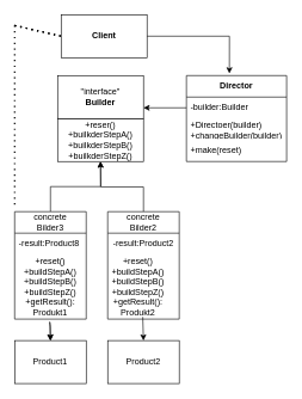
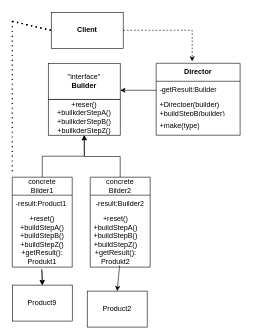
  <mxCell id="0" />
  <mxCell id="1" parent="0" />
  <mxCell id="2" style="edgeStyle=orthogonalEdgeStyle;rounded=0;orthogonalLoop=1;jettySize=auto;html=1;exitX=0.5;exitY=0;exitDx=0;exitDy=0;entryX=0.5;entryY=1;entryDx=0;entryDy=0;" edge="1" parent="1" source="3" target="15"><mxGeometry relative="1" as="geometry" /></mxCell>
- <mxCell id="3" value="concrete&lt;div&gt;Bilder3&lt;/div&gt;" style="swimlane;fontStyle=0;childLayout=stackLayout;horizontal=1;startSize=30;horizontalStack=0;resizeParent=1;resizeParentMax=0;resizeLast=0;collapsible=1;marginBottom=0;whiteSpace=wrap;html=1;" vertex="1" parent="1"><mxGeometry x="20" y="295" width="100" height="150" as="geometry" /></mxCell>
- <mxCell id="4" value="-result:Product8" style="text;strokeColor=none;fillColor=none;align=left;verticalAlign=middle;spacingLeft=4;spacingRight=4;overflow=hidden;points=[[0,0.5],[1,0.5]];portConstraint=eastwest;rotatable=0;whiteSpace=wrap;html=1;" vertex="1" parent="3"><mxGeometry y="30" width="100" height="30" as="geometry" /></mxCell>
+ <mxCell id="3" value="concrete&lt;div&gt;Bilder1&lt;/div&gt;" style="swimlane;fontStyle=0;childLayout=stackLayout;horizontal=1;startSize=30;horizontalStack=0;resizeParent=1;resizeParentMax=0;resizeLast=0;collapsible=1;marginBottom=0;whiteSpace=wrap;html=1;" vertex="1" parent="1"><mxGeometry x="20" y="295" width="100" height="150" as="geometry" /></mxCell>
+ <mxCell id="4" value="-result:Product1" style="text;strokeColor=none;fillColor=none;align=left;verticalAlign=middle;spacingLeft=4;spacingRight=4;overflow=hidden;points=[[0,0.5],[1,0.5]];portConstraint=eastwest;rotatable=0;whiteSpace=wrap;html=1;" vertex="1" parent="3"><mxGeometry y="30" width="100" height="30" as="geometry" /></mxCell>
  <mxCell id="5" value="+reset()&lt;div&gt;+buildStepA()&lt;/div&gt;&lt;div&gt;+buildStepB()&lt;/div&gt;&lt;div&gt;+buildStepZ()&lt;/div&gt;&lt;div&gt;+getResult():&lt;/div&gt;&lt;div&gt;Produkt1&lt;br&gt;&lt;div&gt;&lt;br&gt;&lt;/div&gt;&lt;/div&gt;" style="text;strokeColor=none;fillColor=none;align=center;verticalAlign=middle;spacingLeft=4;spacingRight=4;overflow=hidden;points=[[0,0.5],[1,0.5]];portConstraint=eastwest;rotatable=0;whiteSpace=wrap;html=1;" vertex="1" parent="3"><mxGeometry y="60" width="100" height="90" as="geometry" /></mxCell>
  <mxCell id="6" style="edgeStyle=orthogonalEdgeStyle;rounded=0;orthogonalLoop=1;jettySize=auto;html=1;exitX=0.5;exitY=0;exitDx=0;exitDy=0;" edge="1" parent="1" source="7"><mxGeometry relative="1" as="geometry"><mxPoint x="140" y="225" as="targetPoint" /></mxGeometry></mxCell>
  <mxCell id="7" value="concrete&lt;div&gt;Bilder2&lt;/div&gt;" style="swimlane;fontStyle=0;childLayout=stackLayout;horizontal=1;startSize=30;horizontalStack=0;resizeParent=1;resizeParentMax=0;resizeLast=0;collapsible=1;marginBottom=0;whiteSpace=wrap;html=1;" vertex="1" parent="1"><mxGeometry x="150" y="295" width="100" height="150" as="geometry" /></mxCell>
- <mxCell id="8" value="-result:Product2" style="text;strokeColor=none;fillColor=none;align=center;verticalAlign=middle;spacingLeft=4;spacingRight=4;overflow=hidden;points=[[0,0.5],[1,0.5]];portConstraint=eastwest;rotatable=0;whiteSpace=wrap;html=1;" vertex="1" parent="7"><mxGeometry y="30" width="100" height="30" as="geometry" /></mxCell>
+ <mxCell id="8" value="-result:Builder2" style="text;strokeColor=none;fillColor=none;align=center;verticalAlign=middle;spacingLeft=4;spacingRight=4;overflow=hidden;points=[[0,0.5],[1,0.5]];portConstraint=eastwest;rotatable=0;whiteSpace=wrap;html=1;" vertex="1" parent="7"><mxGeometry y="30" width="100" height="30" as="geometry" /></mxCell>
  <mxCell id="9" value="&lt;div style=&quot;text-align: center;&quot;&gt;&lt;span style=&quot;background-color: transparent; color: light-dark(rgb(0, 0, 0), rgb(255, 255, 255));&quot;&gt;+reset()&lt;/span&gt;&lt;/div&gt;&lt;div style=&quot;text-align: center;&quot;&gt;+buildStepA()&lt;/div&gt;&lt;div style=&quot;text-align: center;&quot;&gt;+buildStepB()&lt;/div&gt;&lt;div style=&quot;text-align: center;&quot;&gt;+buildStepZ()&lt;/div&gt;&lt;div style=&quot;text-align: center;&quot;&gt;+getResult():&lt;/div&gt;&lt;div&gt;&lt;div style=&quot;text-align: center;&quot;&gt;&lt;span style=&quot;background-color: transparent; color: light-dark(rgb(0, 0, 0), rgb(255, 255, 255));&quot;&gt;Produkt2&lt;/span&gt;&lt;/div&gt;&lt;div&gt;&lt;br&gt;&lt;/div&gt;&lt;/div&gt;" style="text;strokeColor=none;fillColor=none;align=left;verticalAlign=middle;spacingLeft=4;spacingRight=4;overflow=hidden;points=[[0,0.5],[1,0.5]];portConstraint=eastwest;rotatable=0;whiteSpace=wrap;html=1;" vertex="1" parent="7"><mxGeometry y="60" width="100" height="90" as="geometry" /></mxCell>
- <mxCell id="10" value="Product1" style="rounded=0;whiteSpace=wrap;html=1;" vertex="1" parent="1"><mxGeometry x="20" y="475" width="100" height="60" as="geometry" /></mxCell>
- <mxCell id="11" value="Product2" style="rounded=0;whiteSpace=wrap;html=1;" vertex="1" parent="1"><mxGeometry x="150" y="475" width="100" height="60" as="geometry" /></mxCell>
+ <mxCell id="10" value="Product9" style="rounded=0;whiteSpace=wrap;html=1;" vertex="1" parent="1"><mxGeometry x="20" y="475" width="100" height="60" as="geometry" /></mxCell>
+ <mxCell id="11" value="Product2" style="rounded=0;whiteSpace=wrap;html=1;" vertex="1" parent="1"><mxGeometry x="145" y="485" width="100" height="60" as="geometry" /></mxCell>
  <mxCell id="12" value="" style="endArrow=classic;html=1;rounded=0;exitX=0.49;exitY=1.044;exitDx=0;exitDy=0;exitPerimeter=0;" edge="1" parent="1" source="5"><mxGeometry width="50" height="50" relative="1" as="geometry"><mxPoint x="360" y="515" as="sourcePoint" /><mxPoint x="70" y="475" as="targetPoint" /><Array as="points"><mxPoint x="70" y="455" /></Array></mxGeometry></mxCell>
  <mxCell id="13" value="" style="endArrow=classic;html=1;rounded=0;exitX=0.49;exitY=1.044;exitDx=0;exitDy=0;exitPerimeter=0;" edge="1" parent="1" source="5"><mxGeometry width="50" height="50" relative="1" as="geometry"><mxPoint x="69" y="449" as="sourcePoint" /><mxPoint x="70" y="475" as="targetPoint" /><Array as="points" /></mxGeometry></mxCell>
  <mxCell id="14" value="" style="endArrow=classic;html=1;rounded=0;exitX=0.49;exitY=0.967;exitDx=0;exitDy=0;exitPerimeter=0;entryX=0.5;entryY=0;entryDx=0;entryDy=0;" edge="1" parent="1" source="9" target="11"><mxGeometry width="50" height="50" relative="1" as="geometry"><mxPoint x="360" y="515" as="sourcePoint" /><mxPoint x="410" y="465" as="targetPoint" /></mxGeometry></mxCell>
  <mxCell id="15" value="+reser()&lt;div&gt;+builkderStepA()&lt;/div&gt;&lt;div&gt;+builkderStepB()&lt;/div&gt;&lt;div&gt;+builkderStepZ()&lt;/div&gt;" style="rounded=0;whiteSpace=wrap;html=1;" vertex="1" parent="1"><mxGeometry x="80" y="165" width="120" height="60" as="geometry" /></mxCell>
  <mxCell id="16" value="&quot;interface&quot;&lt;div&gt;&lt;b&gt;Builder&lt;/b&gt;&lt;/div&gt;" style="rounded=0;whiteSpace=wrap;html=1;" vertex="1" parent="1"><mxGeometry x="80" y="105" width="120" height="60" as="geometry" /></mxCell>
  <mxCell id="17" value="&lt;b&gt;Director&lt;/b&gt;" style="swimlane;fontStyle=0;childLayout=stackLayout;horizontal=1;startSize=30;horizontalStack=0;resizeParent=1;resizeParentMax=0;resizeLast=0;collapsible=1;marginBottom=0;whiteSpace=wrap;html=1;" vertex="1" parent="1"><mxGeometry x="260" y="105" width="140" height="120" as="geometry" /></mxCell>
- <mxCell id="18" value="-builder:Builder" style="text;strokeColor=none;fillColor=none;align=left;verticalAlign=middle;spacingLeft=4;spacingRight=4;overflow=hidden;points=[[0,0.5],[1,0.5]];portConstraint=eastwest;rotatable=0;whiteSpace=wrap;html=1;" vertex="1" parent="17"><mxGeometry y="30" width="140" height="30" as="geometry" /></mxCell>
- <mxCell id="19" value="+Directoer(builder)&lt;div&gt;+changeBuilder(builder)&lt;/div&gt;" style="text;strokeColor=none;fillColor=none;align=left;verticalAlign=middle;spacingLeft=4;spacingRight=4;overflow=hidden;points=[[0,0.5],[1,0.5]];portConstraint=eastwest;rotatable=0;whiteSpace=wrap;html=1;" vertex="1" parent="17"><mxGeometry y="60" width="140" height="30" as="geometry" /></mxCell>
- <mxCell id="20" value="+make(reset)" style="text;strokeColor=none;fillColor=none;align=left;verticalAlign=middle;spacingLeft=4;spacingRight=4;overflow=hidden;points=[[0,0.5],[1,0.5]];portConstraint=eastwest;rotatable=0;whiteSpace=wrap;html=1;" vertex="1" parent="17"><mxGeometry y="90" width="140" height="30" as="geometry" /></mxCell>
+ <mxCell id="18" value="-getResult:Builder" style="text;strokeColor=none;fillColor=none;align=left;verticalAlign=middle;spacingLeft=4;spacingRight=4;overflow=hidden;points=[[0,0.5],[1,0.5]];portConstraint=eastwest;rotatable=0;whiteSpace=wrap;html=1;" vertex="1" parent="17"><mxGeometry y="30" width="140" height="30" as="geometry" /></mxCell>
+ <mxCell id="19" value="+Directoer(builder)&lt;div&gt;+buildStepB(builder)&lt;/div&gt;" style="text;strokeColor=none;fillColor=none;align=left;verticalAlign=middle;spacingLeft=4;spacingRight=4;overflow=hidden;points=[[0,0.5],[1,0.5]];portConstraint=eastwest;rotatable=0;whiteSpace=wrap;html=1;" vertex="1" parent="17"><mxGeometry y="60" width="140" height="30" as="geometry" /></mxCell>
+ <mxCell id="20" value="+make(type)" style="text;strokeColor=none;fillColor=none;align=left;verticalAlign=middle;spacingLeft=4;spacingRight=4;overflow=hidden;points=[[0,0.5],[1,0.5]];portConstraint=eastwest;rotatable=0;whiteSpace=wrap;html=1;" vertex="1" parent="17"><mxGeometry y="90" width="140" height="30" as="geometry" /></mxCell>
  <mxCell id="21" value="&lt;b&gt;Client&lt;/b&gt;" style="rounded=0;whiteSpace=wrap;html=1;" vertex="1" parent="1"><mxGeometry x="85" y="20" width="120" height="60" as="geometry" /></mxCell>
- <mxCell id="22" style="edgeStyle=orthogonalEdgeStyle;rounded=0;orthogonalLoop=1;jettySize=auto;html=1;exitX=1;exitY=0.5;exitDx=0;exitDy=0;entryX=0.429;entryY=-0.025;entryDx=0;entryDy=0;entryPerimeter=0;" edge="1" parent="1" source="21" target="17"><mxGeometry relative="1" as="geometry" /></mxCell>
+ <mxCell id="22" style="edgeStyle=orthogonalEdgeStyle;rounded=0;orthogonalLoop=1;jettySize=auto;html=1;exitX=1;exitY=0.5;exitDx=0;exitDy=0;entryX=0.429;entryY=-0.025;entryDx=0;entryDy=0;entryPerimeter=0;dashed=1;" edge="1" parent="1" source="21" target="17"><mxGeometry relative="1" as="geometry" /></mxCell>
  <mxCell id="23" style="edgeStyle=orthogonalEdgeStyle;rounded=0;orthogonalLoop=1;jettySize=auto;html=1;entryX=1;entryY=0.75;entryDx=0;entryDy=0;" edge="1" parent="1" source="18" target="16"><mxGeometry relative="1" as="geometry" /></mxCell>
  <mxCell id="24" value="" style="endArrow=none;dashed=1;html=1;dashPattern=1 3;strokeWidth=2;rounded=0;entryX=0;entryY=0.5;entryDx=0;entryDy=0;" edge="1" parent="1" target="21"><mxGeometry width="50" height="50" relative="1" as="geometry"><mxPoint x="20" y="35" as="sourcePoint" /><mxPoint x="160" y="35" as="targetPoint" /></mxGeometry></mxCell>
  <mxCell id="25" value="" style="endArrow=none;dashed=1;html=1;dashPattern=1 3;strokeWidth=2;rounded=0;entryX=0;entryY=0.5;entryDx=0;entryDy=0;" edge="1" parent="1" target="21"><mxGeometry width="50" height="50" relative="1" as="geometry"><mxPoint x="20" y="35" as="sourcePoint" /><mxPoint x="170" y="35" as="targetPoint" /></mxGeometry></mxCell>
  <mxCell id="26" value="" style="endArrow=none;dashed=1;html=1;dashPattern=1 3;strokeWidth=2;rounded=0;entryX=0;entryY=0.5;entryDx=0;entryDy=0;" edge="1" parent="1" target="21"><mxGeometry width="50" height="50" relative="1" as="geometry"><mxPoint x="20" y="35" as="sourcePoint" /><mxPoint x="170" y="35" as="targetPoint" /></mxGeometry></mxCell>
  <mxCell id="27" value="" style="endArrow=none;dashed=1;html=1;dashPattern=1 3;strokeWidth=2;rounded=0;" edge="1" parent="1"><mxGeometry width="50" height="50" relative="1" as="geometry"><mxPoint x="20" y="285" as="sourcePoint" /><mxPoint x="20" y="35" as="targetPoint" /></mxGeometry></mxCell>
